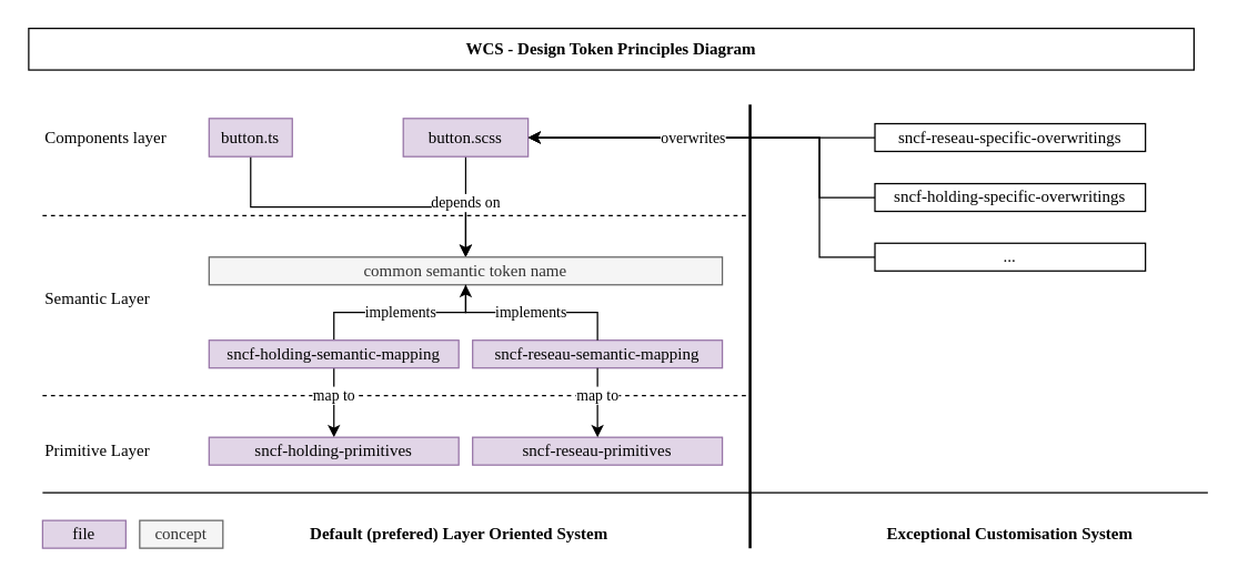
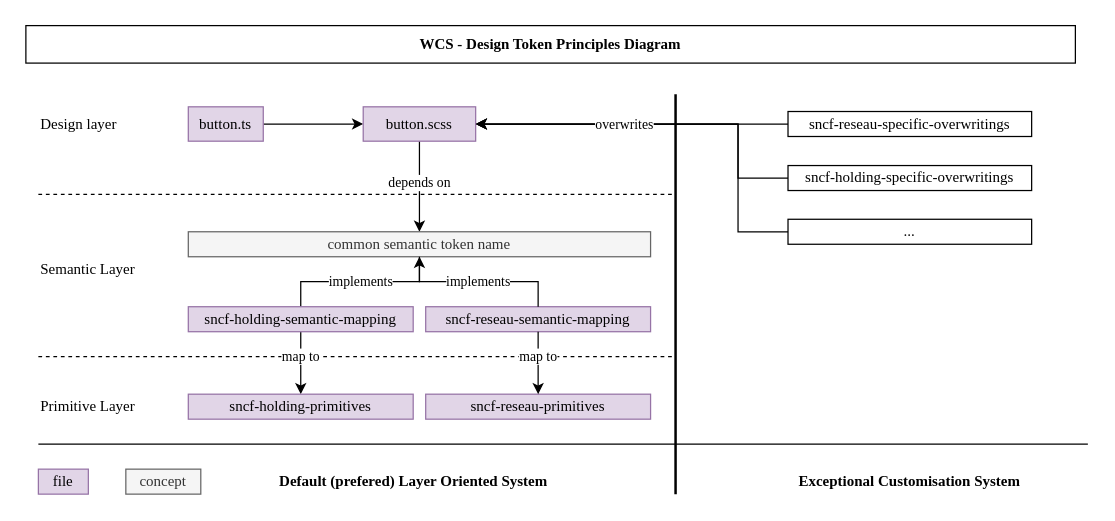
  <mxCell id="0" />
  <mxCell id="1" parent="0" />
  <mxCell id="2" style="edgeStyle=orthogonalEdgeStyle;rounded=0;orthogonalLoop=1;jettySize=auto;html=1;exitX=0;exitY=0.5;exitDx=0;exitDy=0;entryX=1;entryY=0.5;entryDx=0;entryDy=0;fontFamily=Avenir Medium;fontSource=https%3A%2F%2Fwcs.dev.sncf%2Favenir-medium.woff;" edge="1" parent="1" source="29" target="9"><mxGeometry relative="1" as="geometry"><Array as="points"><mxPoint x="590" y="185" /><mxPoint x="590" y="99" /></Array></mxGeometry></mxCell>
  <mxCell id="3" style="edgeStyle=orthogonalEdgeStyle;rounded=0;orthogonalLoop=1;jettySize=auto;html=1;entryX=1;entryY=0.5;entryDx=0;entryDy=0;fontFamily=Avenir Medium;fontSource=https%3A%2F%2Fwcs.dev.sncf%2Favenir-medium.woff;" edge="1" parent="1" source="28" target="9"><mxGeometry relative="1" as="geometry"><Array as="points"><mxPoint x="590" y="142" /><mxPoint x="590" y="99" /></Array></mxGeometry></mxCell>
  <mxCell id="4" value="" style="endArrow=none;html=1;rounded=0;dashed=1;fontFamily=Avenir Medium;fontSource=https%3A%2F%2Fwcs.dev.sncf%2Favenir-medium.woff;" edge="1" parent="1"><mxGeometry width="50" height="50" relative="1" as="geometry"><mxPoint x="30" y="155" as="sourcePoint" /><mxPoint x="540" y="155" as="targetPoint" /></mxGeometry></mxCell>
- <mxCell id="5" value="Components layer" style="text;html=1;strokeColor=none;fillColor=none;align=left;verticalAlign=middle;whiteSpace=wrap;rounded=0;fontFamily=Avenir Medium;fontSource=https%3A%2F%2Fwcs.dev.sncf%2Favenir-medium.woff;" vertex="1" parent="1"><mxGeometry x="30" y="85" width="110" height="27.5" as="geometry" /></mxCell>
- <mxCell id="6" style="edgeStyle=orthogonalEdgeStyle;rounded=0;orthogonalLoop=1;jettySize=auto;html=1;fontFamily=Avenir Medium;fontSource=https%3A%2F%2Fwcs.dev.sncf%2Favenir-medium.woff;" edge="1" parent="1" source="7" target="11"><mxGeometry relative="1" as="geometry" /></mxCell>
+ <mxCell id="5" value="Design layer" style="text;html=1;strokeColor=none;fillColor=none;align=left;verticalAlign=middle;whiteSpace=wrap;rounded=0;fontFamily=Avenir Medium;fontSource=https%3A%2F%2Fwcs.dev.sncf%2Favenir-medium.woff;" vertex="1" parent="1"><mxGeometry x="30" y="85" width="110" height="27.5" as="geometry" /></mxCell>
+ <mxCell id="6" style="edgeStyle=orthogonalEdgeStyle;rounded=0;orthogonalLoop=1;jettySize=auto;html=1;entryX=0;entryY=0.5;entryDx=0;entryDy=0;fontFamily=Avenir Medium;fontSource=https%3A%2F%2Fwcs.dev.sncf%2Favenir-medium.woff;" edge="1" parent="1" source="7" target="9"><mxGeometry relative="1" as="geometry" /></mxCell>
  <mxCell id="7" value="button.ts" style="rounded=0;whiteSpace=wrap;html=1;fillColor=#e1d5e7;strokeColor=#9673a6;fontFamily=Avenir Medium;fontSource=https%3A%2F%2Fwcs.dev.sncf%2Favenir-medium.woff;" vertex="1" parent="1"><mxGeometry x="150" y="85" width="60" height="27.5" as="geometry" /></mxCell>
  <mxCell id="8" value="depends on" style="edgeStyle=orthogonalEdgeStyle;rounded=0;orthogonalLoop=1;jettySize=auto;html=1;entryX=0.5;entryY=0;entryDx=0;entryDy=0;fontFamily=Avenir Medium;fontSource=https%3A%2F%2Fwcs.dev.sncf%2Favenir-medium.woff;" edge="1" parent="1" source="9" target="11"><mxGeometry x="-0.103" relative="1" as="geometry"><mxPoint as="offset" /></mxGeometry></mxCell>
  <mxCell id="9" value="button.scss" style="rounded=0;whiteSpace=wrap;html=1;fillColor=#e1d5e7;strokeColor=#9673a6;fontFamily=Avenir Medium;fontSource=https%3A%2F%2Fwcs.dev.sncf%2Favenir-medium.woff;" vertex="1" parent="1"><mxGeometry x="290" y="85" width="90" height="27.5" as="geometry" /></mxCell>
  <mxCell id="10" value="implements" style="edgeStyle=orthogonalEdgeStyle;rounded=0;orthogonalLoop=1;jettySize=auto;html=1;entryX=0.5;entryY=1;entryDx=0;entryDy=0;exitX=0.5;exitY=0;exitDx=0;exitDy=0;fontFamily=Avenir Medium;fontSource=https%3A%2F%2Fwcs.dev.sncf%2Favenir-medium.woff;" edge="1" parent="1" source="16" target="11"><mxGeometry x="0.002" relative="1" as="geometry"><mxPoint as="offset" /></mxGeometry></mxCell>
  <mxCell id="11" value="common semantic token name" style="rounded=0;whiteSpace=wrap;html=1;fillColor=#f5f5f5;fontColor=#333333;strokeColor=#666666;fontFamily=Avenir Medium;fontSource=https%3A%2F%2Fwcs.dev.sncf%2Favenir-medium.woff;" vertex="1" parent="1"><mxGeometry x="150" y="185" width="370" height="20" as="geometry" /></mxCell>
  <mxCell id="12" value="Semantic Layer" style="text;html=1;strokeColor=none;fillColor=none;align=left;verticalAlign=middle;whiteSpace=wrap;rounded=0;fontFamily=Avenir Medium;fontSource=https%3A%2F%2Fwcs.dev.sncf%2Favenir-medium.woff;" vertex="1" parent="1"><mxGeometry x="30" y="195" width="100" height="40" as="geometry" /></mxCell>
  <mxCell id="13" value="" style="endArrow=none;html=1;rounded=0;dashed=1;fontFamily=Avenir Medium;fontSource=https%3A%2F%2Fwcs.dev.sncf%2Favenir-medium.woff;" edge="1" parent="1"><mxGeometry width="50" height="50" relative="1" as="geometry"><mxPoint x="30" y="285" as="sourcePoint" /><mxPoint x="538" y="285" as="targetPoint" /></mxGeometry></mxCell>
  <mxCell id="14" value="Primitive Layer" style="text;html=1;strokeColor=none;fillColor=none;align=left;verticalAlign=middle;whiteSpace=wrap;rounded=0;fontFamily=Avenir Medium;fontSource=https%3A%2F%2Fwcs.dev.sncf%2Favenir-medium.woff;" vertex="1" parent="1"><mxGeometry x="30" y="315" width="110" height="20" as="geometry" /></mxCell>
  <mxCell id="15" value="map to" style="edgeStyle=orthogonalEdgeStyle;rounded=0;orthogonalLoop=1;jettySize=auto;html=1;entryX=0.5;entryY=0;entryDx=0;entryDy=0;fontFamily=Avenir Medium;fontSource=https%3A%2F%2Fwcs.dev.sncf%2Favenir-medium.woff;" edge="1" parent="1" source="16" target="19"><mxGeometry x="-0.2" relative="1" as="geometry"><Array as="points"><mxPoint x="240" y="285" /><mxPoint x="240" y="285" /></Array><mxPoint as="offset" /></mxGeometry></mxCell>
  <mxCell id="16" value="sncf-holding-semantic-mapping" style="rounded=0;whiteSpace=wrap;html=1;fillColor=#e1d5e7;strokeColor=#9673a6;fontFamily=Avenir Medium;fontSource=https%3A%2F%2Fwcs.dev.sncf%2Favenir-medium.woff;" vertex="1" parent="1"><mxGeometry x="150" y="245" width="180" height="20" as="geometry" /></mxCell>
  <mxCell id="17" value="concept" style="rounded=0;whiteSpace=wrap;html=1;fillColor=#f5f5f5;fontColor=#333333;strokeColor=#666666;fontFamily=Avenir Medium;fontSource=https%3A%2F%2Fwcs.dev.sncf%2Favenir-medium.woff;" vertex="1" parent="1"><mxGeometry x="100" y="375" width="60" height="20" as="geometry" /></mxCell>
- <mxCell id="18" value="file" style="rounded=0;whiteSpace=wrap;html=1;fillColor=#e1d5e7;strokeColor=#9673a6;fontFamily=Avenir Medium;fontSource=https%3A%2F%2Fwcs.dev.sncf%2Favenir-medium.woff;" vertex="1" parent="1"><mxGeometry x="30" y="375" width="60" height="20" as="geometry" /></mxCell>
+ <mxCell id="18" value="file" style="rounded=0;whiteSpace=wrap;html=1;fillColor=#e1d5e7;strokeColor=#9673a6;fontFamily=Avenir Medium;fontSource=https%3A%2F%2Fwcs.dev.sncf%2Favenir-medium.woff;" vertex="1" parent="1"><mxGeometry x="30" y="375" width="40" height="20" as="geometry" /></mxCell>
  <mxCell id="19" value="sncf-holding-primitives" style="rounded=0;whiteSpace=wrap;html=1;fillColor=#e1d5e7;strokeColor=#9673a6;fontFamily=Avenir Medium;fontSource=https%3A%2F%2Fwcs.dev.sncf%2Favenir-medium.woff;" vertex="1" parent="1"><mxGeometry x="150" y="315" width="180" height="20" as="geometry" /></mxCell>
  <mxCell id="20" value="sncf-reseau-semantic-mapping" style="rounded=0;whiteSpace=wrap;html=1;fillColor=#e1d5e7;strokeColor=#9673a6;fontFamily=Avenir Medium;fontSource=https%3A%2F%2Fwcs.dev.sncf%2Favenir-medium.woff;" vertex="1" parent="1"><mxGeometry x="340" y="245" width="180" height="20" as="geometry" /></mxCell>
  <mxCell id="21" value="sncf-reseau-primitives" style="rounded=0;whiteSpace=wrap;html=1;fillColor=#e1d5e7;strokeColor=#9673a6;fontFamily=Avenir Medium;fontSource=https%3A%2F%2Fwcs.dev.sncf%2Favenir-medium.woff;" vertex="1" parent="1"><mxGeometry x="340" y="315" width="180" height="20" as="geometry" /></mxCell>
  <mxCell id="22" value="implements" style="edgeStyle=orthogonalEdgeStyle;rounded=0;orthogonalLoop=1;jettySize=auto;html=1;entryX=0.5;entryY=1;entryDx=0;entryDy=0;exitX=0.5;exitY=0;exitDx=0;exitDy=0;fontFamily=Avenir Medium;fontSource=https%3A%2F%2Fwcs.dev.sncf%2Favenir-medium.woff;endArrow=none;" edge="1" parent="1" source="20" target="11"><mxGeometry relative="1" as="geometry"><mxPoint x="540" y="225" as="sourcePoint" /><mxPoint x="245" y="255" as="targetPoint" /></mxGeometry></mxCell>
  <mxCell id="23" value="map to" style="edgeStyle=orthogonalEdgeStyle;rounded=0;orthogonalLoop=1;jettySize=auto;html=1;exitX=0.5;exitY=1;exitDx=0;exitDy=0;fontFamily=Avenir Medium;fontSource=https%3A%2F%2Fwcs.dev.sncf%2Favenir-medium.woff;" edge="1" parent="1" source="20" target="21"><mxGeometry x="-0.2" relative="1" as="geometry"><mxPoint x="245" y="275" as="sourcePoint" /><mxPoint x="245" y="325" as="targetPoint" /><mxPoint as="offset" /></mxGeometry></mxCell>
  <mxCell id="24" value="sncf-reseau-specific-overwritings" style="rounded=0;whiteSpace=wrap;html=1;rotation=0;fontFamily=Avenir Medium;fontSource=https%3A%2F%2Fwcs.dev.sncf%2Favenir-medium.woff;" vertex="1" parent="1"><mxGeometry x="630" y="88.75" width="195" height="20" as="geometry" /></mxCell>
  <mxCell id="25" value="" style="endArrow=none;html=1;rounded=0;fontFamily=Avenir Medium;fontSource=https%3A%2F%2Fwcs.dev.sncf%2Favenir-medium.woff;strokeWidth=2;" edge="1" parent="1"><mxGeometry width="50" height="50" relative="1" as="geometry"><mxPoint x="540" y="395" as="sourcePoint" /><mxPoint x="540" y="75" as="targetPoint" /></mxGeometry></mxCell>
  <mxCell id="26" value="Default (prefered) Layer Oriented System" style="text;html=1;strokeColor=none;fillColor=none;align=center;verticalAlign=middle;whiteSpace=wrap;rounded=0;fontStyle=1;fontFamily=Avenir Medium;fontSource=https%3A%2F%2Fwcs.dev.sncf%2Favenir-medium.woff;" vertex="1" parent="1"><mxGeometry x="198.75" y="375" width="262.5" height="20" as="geometry" /></mxCell>
  <mxCell id="27" value="Exceptional Customisation System" style="text;html=1;strokeColor=none;fillColor=none;align=center;verticalAlign=middle;whiteSpace=wrap;rounded=0;fontStyle=1;fontFamily=Avenir Medium;fontSource=https%3A%2F%2Fwcs.dev.sncf%2Favenir-medium.woff;" vertex="1" parent="1"><mxGeometry x="596.25" y="375" width="262.5" height="20" as="geometry" /></mxCell>
  <mxCell id="28" value="sncf-holding-specific-overwritings" style="rounded=0;whiteSpace=wrap;html=1;rotation=0;fontFamily=Avenir Medium;fontSource=https%3A%2F%2Fwcs.dev.sncf%2Favenir-medium.woff;" vertex="1" parent="1"><mxGeometry x="630" y="132" width="195" height="20" as="geometry" /></mxCell>
  <mxCell id="29" value="..." style="rounded=0;whiteSpace=wrap;html=1;rotation=0;fontFamily=Avenir Medium;fontSource=https%3A%2F%2Fwcs.dev.sncf%2Favenir-medium.woff;" vertex="1" parent="1"><mxGeometry x="630" y="175" width="195" height="20" as="geometry" /></mxCell>
  <mxCell id="30" value="overwrites" style="edgeStyle=orthogonalEdgeStyle;rounded=0;orthogonalLoop=1;jettySize=auto;html=1;entryX=1;entryY=0.5;entryDx=0;entryDy=0;fontFamily=Avenir Medium;fontSource=https%3A%2F%2Fwcs.dev.sncf%2Favenir-medium.woff;" edge="1" parent="1" source="24" target="9"><mxGeometry x="0.048" relative="1" as="geometry"><Array as="points"><mxPoint x="630" y="99" /></Array><mxPoint as="offset" /></mxGeometry></mxCell>
  <mxCell id="31" value="" style="endArrow=none;html=1;rounded=0;fontFamily=Avenir Medium;fontSource=https%3A%2F%2Fwcs.dev.sncf%2Favenir-medium.woff;" edge="1" parent="1"><mxGeometry width="50" height="50" relative="1" as="geometry"><mxPoint x="30" y="355" as="sourcePoint" /><mxPoint x="870" y="355" as="targetPoint" /></mxGeometry></mxCell>
  <mxCell id="32" value="WCS - Design Token Principles Diagram" style="text;html=1;align=center;verticalAlign=middle;whiteSpace=wrap;rounded=0;fontStyle=1;labelBorderColor=none;strokeColor=default;fontFamily=Avenir Medium;fontSource=https%3A%2F%2Fwcs.dev.sncf%2Favenir-medium.woff;" vertex="1" parent="1"><mxGeometry x="20" y="20" width="840" height="30" as="geometry" /></mxCell>
